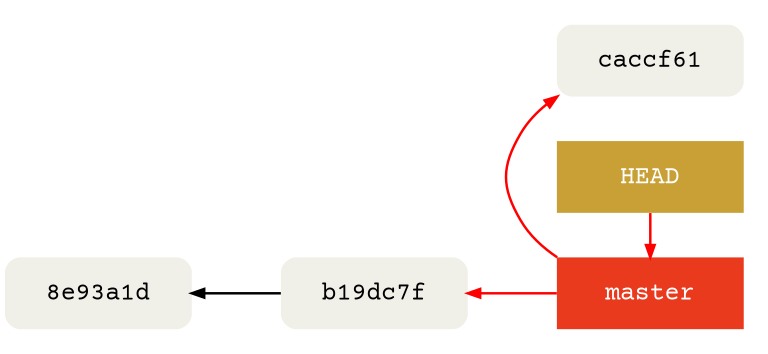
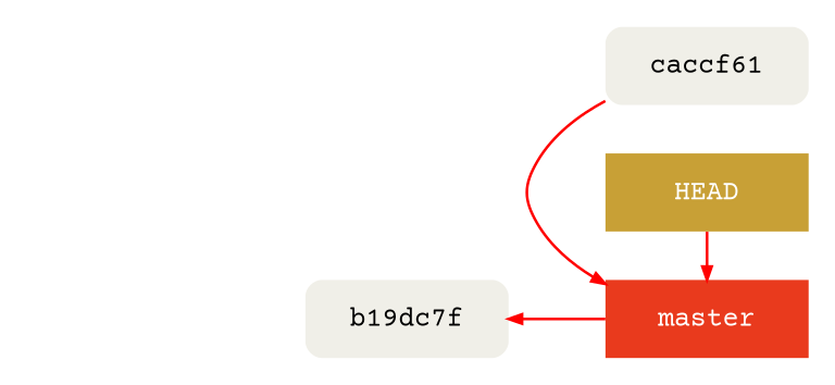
  digraph {
    fontname="Courier Prime"
    nodesep=.5
    rankdir=LR
    ranksep=1
    node [fillcolor="#f0efe8" fontname="Courier Prime" fontsize=20 margin=".45,.25" penwidth=0 shape=box style="rounded,filled"]
    edge [color=red dir=back fontname="Courier Prime" penwidth=2]
    n1 [label=caccf61 width=2.1]
    master [fillcolor="#e93a1d" fontcolor="#ffffff" style=filled width=2.1]
    HEAD [fillcolor="#c8a036" fontcolor="#ffffff" style=filled width=2.1]
-   n4 [label="8e93a1d" width=2.1]
    n5 [label=b19dc7f width=2.1]
    subgraph cluster_1 {
      color=invis
      subgraph sub_2 {
        color=invis
        rank=same
        n1
        master
        HEAD
      }
    }
-   n1 -> master
+   master -> n1
    master -> HEAD
-   n4 -> n5 [color=black]
    n5 -> master
  }
